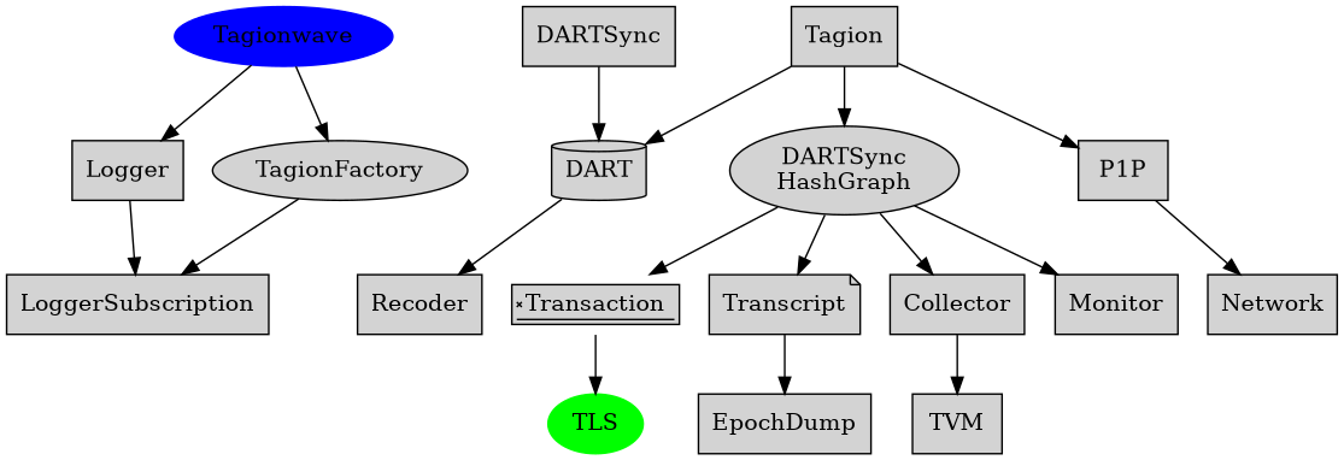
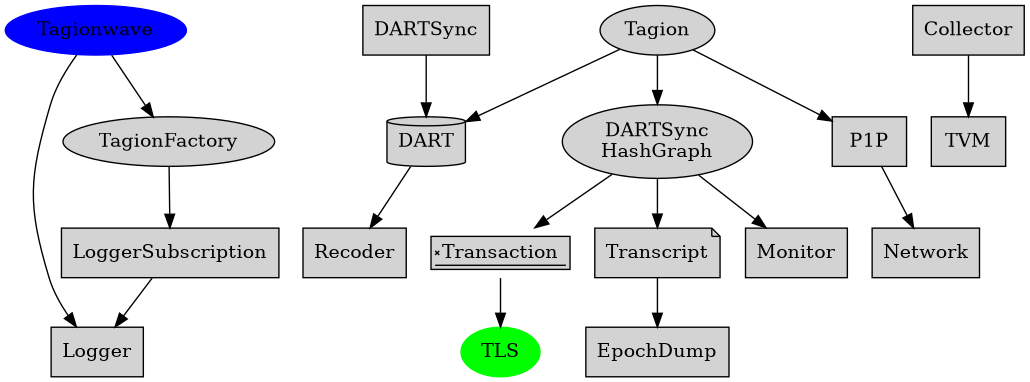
  digraph {
    rankdir=UD
    node [style=filled shape=rect]
    Tagionwave [color=blue shape=""]
    Logger
    TagionFactory [shape=ellipse]
    LoggerSubscription
    DART [shape=cylinder]
    Recoder
    DARTSync
    Transaction [shape=signature]
    TLS [color=green shape=""]
    Transcript [shape=note]
    EpochDump
    Collector
    TVM
    n14 [label="DARTSync\nHashGraph" shape=""]
    Monitor
-   Tagion
+   Tagion [shape=ellipse]
    n17 [label=P1P]
    Network
    Tagionwave -> Logger
    Tagionwave -> TagionFactory
-   Logger -> LoggerSubscription
+   LoggerSubscription -> Logger
    TagionFactory -> LoggerSubscription
    DART -> Recoder
    DARTSync -> DART
    Transaction -> TLS
    Transcript -> EpochDump
    Collector -> TVM
    n14 -> Transaction
    n14 -> Transcript
-   n14 -> Collector
    n14 -> Monitor
    Tagion -> DART
    Tagion -> n14
    Tagion -> n17
    n17 -> Network
  }
